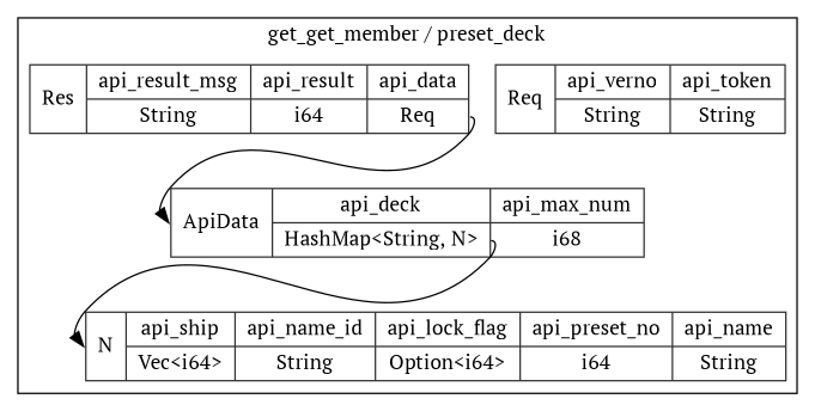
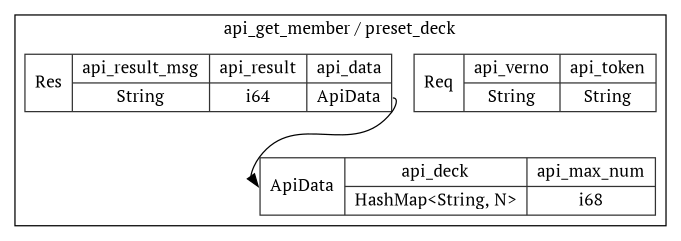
  digraph {
    fontname="PT Serif"
    rankdir=TB
    node [color=gray20 fontname="PT Serif" shape=record style=solid]
    edge [fontname="PT Serif"]
    n1 [label="<Req> Req  | { api_verno | <api_verno> String } | { api_token | <api_token> String }"]
    n2 [label="<ApiData> ApiData  | { api_deck | <api_deck> HashMap\<String, N\> } | { api_max_num | <api_max_num> i68 }"]
-   n3 [label="<N> N  | { api_ship | <api_ship> Vec\<i64\> } | { api_name_id | <api_name_id> String } | { api_lock_flag | <api_lock_flag> Option\<i64\> } | { api_preset_no | <api_preset_no> i64 } | { api_name | <api_name> String }"]
-   n4 [label="<Res> Res  | { api_result_msg | <api_result_msg> String } | { api_result | <api_result> i64 } | { api_data | <api_data> Req }"]
+   n4 [label="<Res> Res  | { api_result_msg | <api_result_msg> String } | { api_result | <api_result> i64 } | { api_data | <api_data> ApiData }"]
    subgraph cluster_1 {
-     label="get_get_member / preset_deck"
+     label="api_get_member / preset_deck"
      n1
      n2
-     n3
      n4
    }
-   n2 -> n3 [headport="N:w" tailport="api_deck:e"]
    n4 -> n2 [headport="ApiData:w" tailport="api_data:e"]
  }
